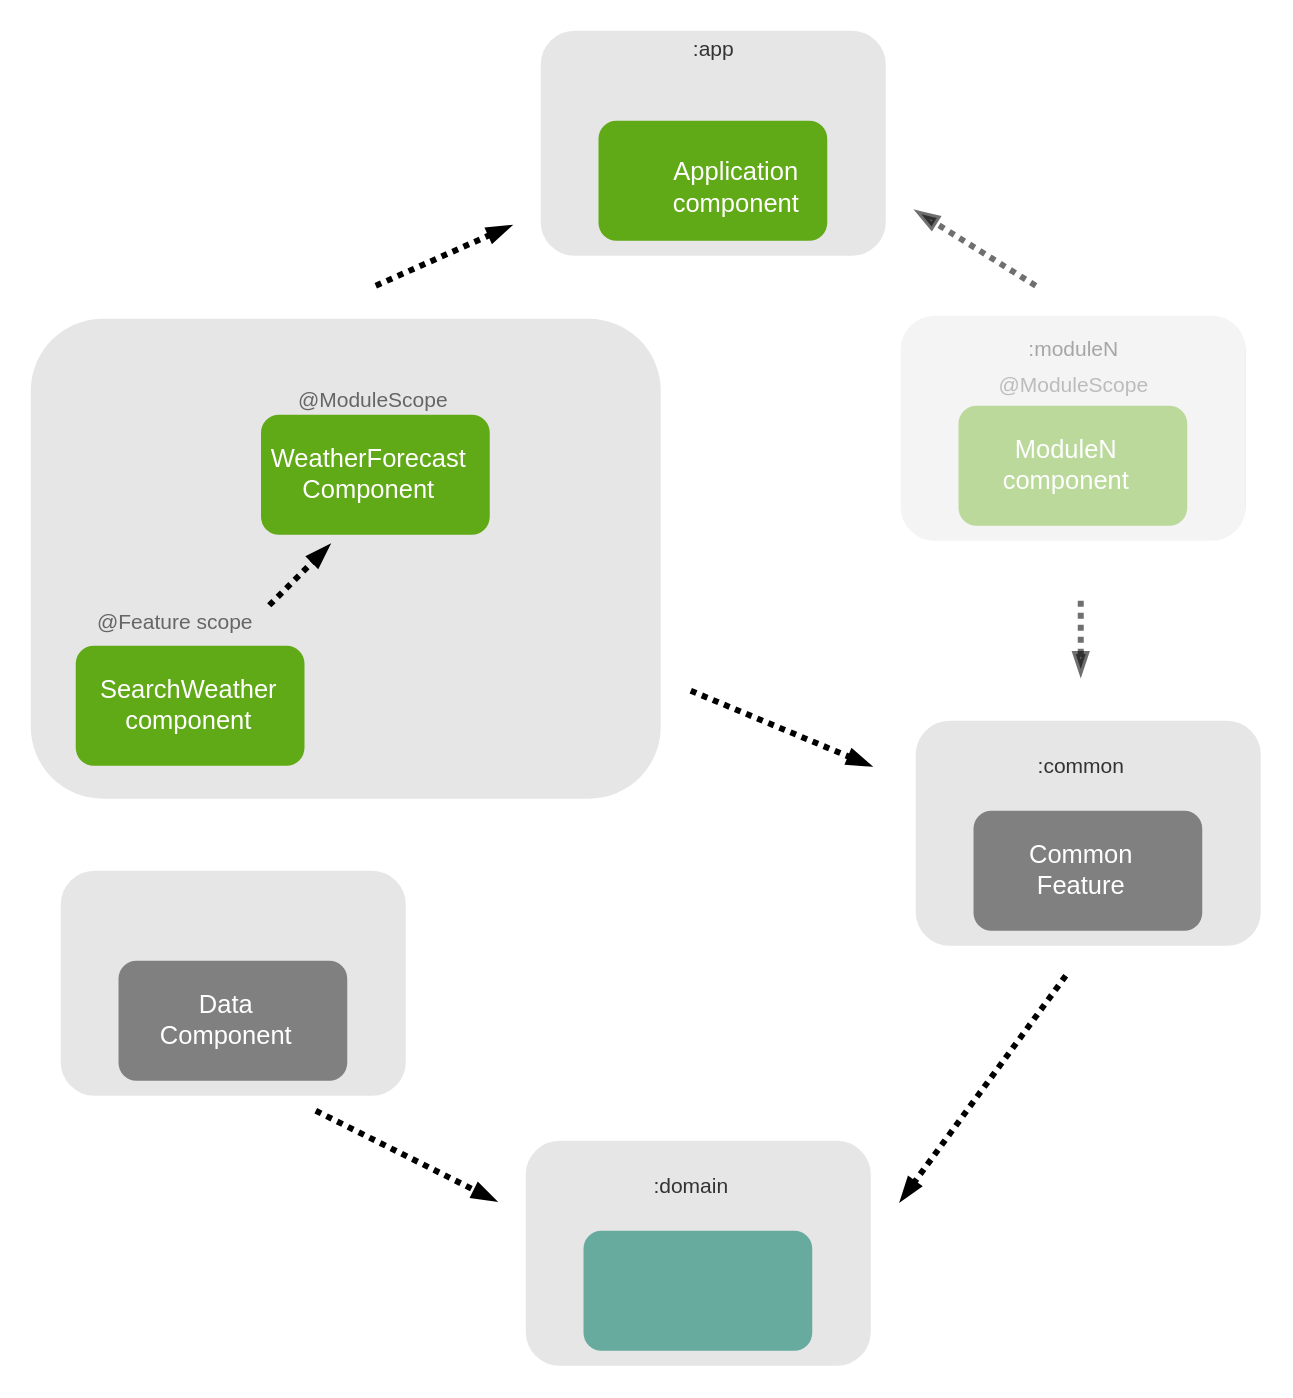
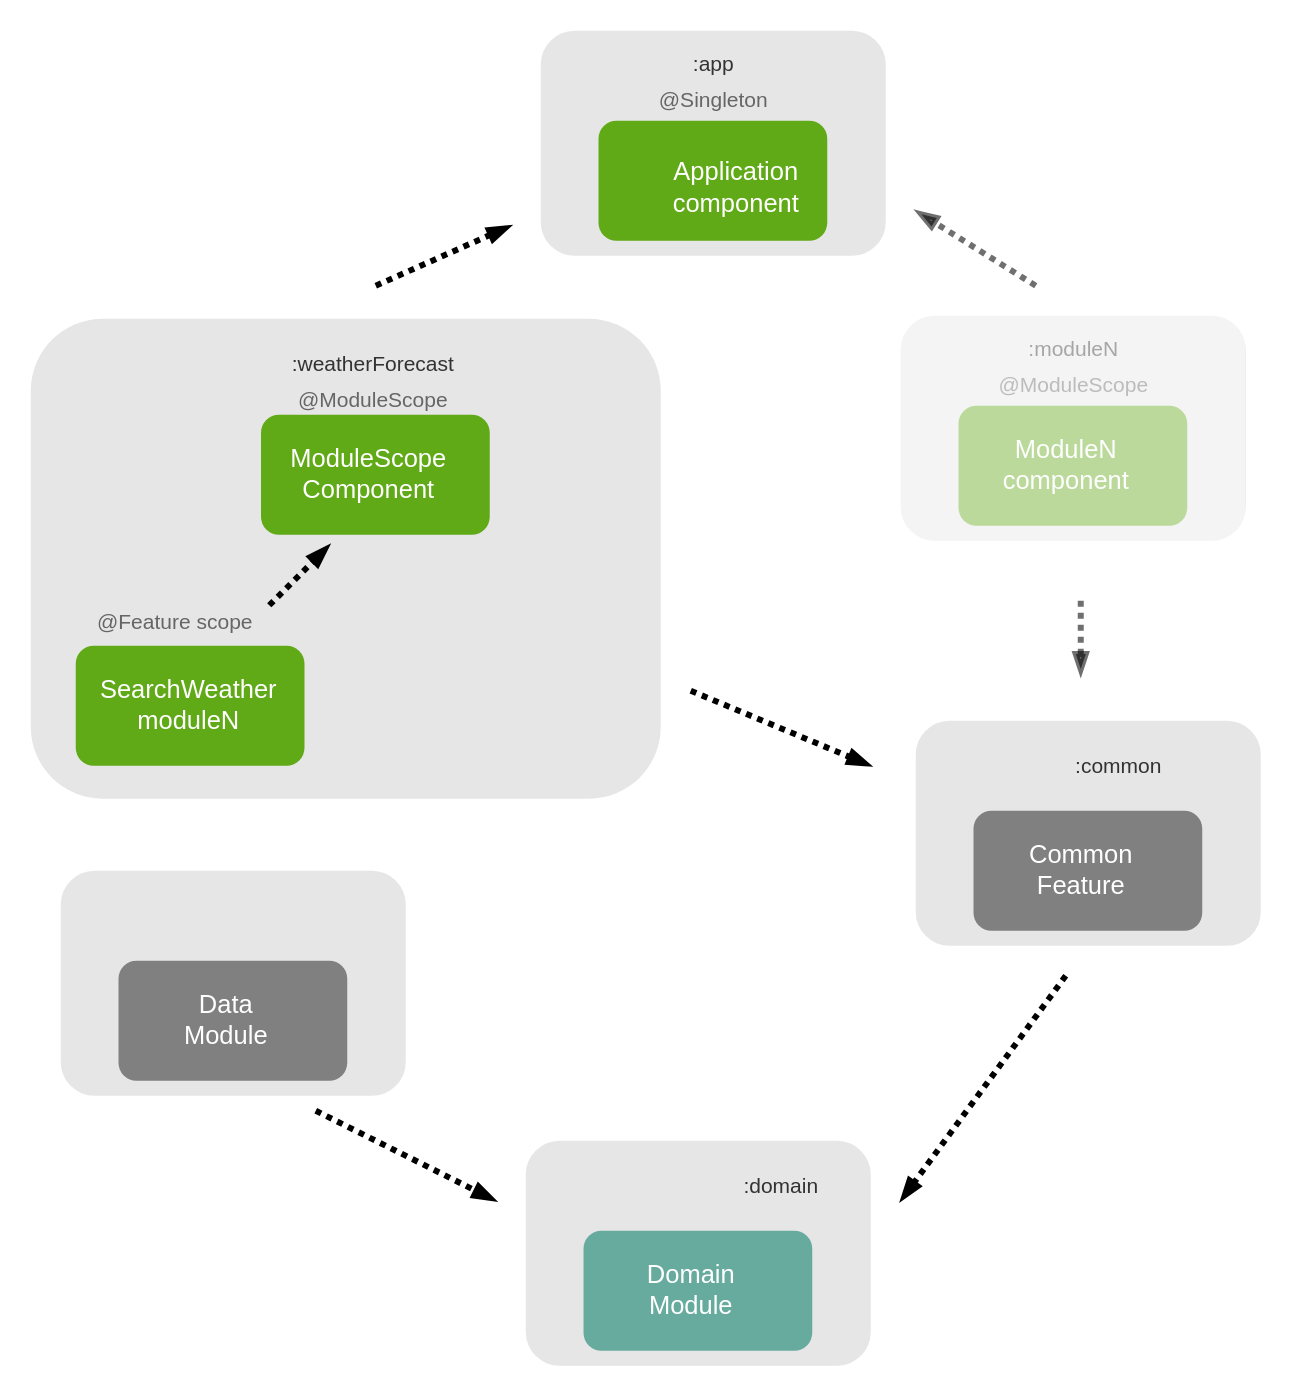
  <mxCell id="0" />
  <mxCell id="1" parent="0" />
  <mxCell id="2" value="" style="group" vertex="1" connectable="0" parent="1"><mxGeometry x="360" y="20" width="230" height="150" as="geometry" /></mxCell>
  <mxCell id="3" value="" style="rounded=1;whiteSpace=wrap;html=1;fillColor=#E6E6E6;strokeColor=none;" vertex="1" parent="2"><mxGeometry width="230" height="150" as="geometry" /></mxCell>
  <mxCell id="4" value="" style="rounded=1;whiteSpace=wrap;html=1;fillColor=#60a917;fontColor=#ffffff;strokeColor=none;" vertex="1" parent="2"><mxGeometry x="38.5" y="60" width="152.5" height="80" as="geometry" /></mxCell>
- <mxCell id="5" value=":app" style="text;html=1;align=center;verticalAlign=middle;resizable=0;points=[];autosize=1;strokeColor=none;fontSize=14;fontColor=#333333;" vertex="1" parent="2"><mxGeometry x="95" y="2" width="40" height="20" as="geometry" /></mxCell>
+ <mxCell id="5" value=":app" style="text;html=1;align=center;verticalAlign=middle;resizable=0;points=[];autosize=1;strokeColor=none;fontSize=14;fontColor=#333333;" vertex="1" parent="2"><mxGeometry x="95" y="12" width="40" height="20" as="geometry" /></mxCell>
+ <mxCell id="6" value="@Singleton" style="text;html=1;align=center;verticalAlign=middle;resizable=0;points=[];autosize=1;fontColor=#666666;fontSize=14;" vertex="1" parent="2"><mxGeometry x="70" y="36" width="90" height="20" as="geometry" /></mxCell>
  <mxCell id="7" value="Application&lt;br style=&quot;font-size: 17px;&quot;&gt;component" style="text;html=1;align=center;verticalAlign=middle;resizable=0;points=[];autosize=1;strokeColor=none;fontColor=#FFFFFF;fontSize=17;" vertex="1" parent="2"><mxGeometry x="80" y="80" width="100" height="50" as="geometry" /></mxCell>
  <mxCell id="8" value="" style="group" vertex="1" connectable="0" parent="1"><mxGeometry x="80" y="232" width="360" height="320" as="geometry" /></mxCell>
  <mxCell id="9" value="" style="rounded=1;whiteSpace=wrap;html=1;fillColor=#E6E6E6;strokeColor=none;" vertex="1" parent="8"><mxGeometry x="-60" y="-20" width="420" height="320" as="geometry" /></mxCell>
  <mxCell id="10" value="" style="rounded=1;whiteSpace=wrap;html=1;fillColor=#60a917;fontColor=#ffffff;strokeColor=none;" vertex="1" parent="8"><mxGeometry x="-30" y="198" width="152.5" height="80" as="geometry" /></mxCell>
  <mxCell id="11" value="" style="group" vertex="1" connectable="0" parent="8"><mxGeometry x="90" width="156" height="124" as="geometry" /></mxCell>
  <mxCell id="12" value="" style="rounded=1;whiteSpace=wrap;html=1;fillColor=#60a917;fontColor=#ffffff;strokeColor=none;" vertex="1" parent="11"><mxGeometry x="3.5" y="44" width="152.5" height="80" as="geometry" /></mxCell>
+ <mxCell id="13" value=":weatherForecast" style="text;html=1;align=center;verticalAlign=middle;resizable=0;points=[];autosize=1;strokeColor=none;fontSize=14;fontColor=#333333;" vertex="1" parent="11"><mxGeometry x="18" width="120" height="20" as="geometry" /></mxCell>
  <mxCell id="14" value="@ModuleScope" style="text;html=1;align=center;verticalAlign=middle;resizable=0;points=[];autosize=1;fontColor=#666666;fontSize=14;" vertex="1" parent="11"><mxGeometry x="18" y="24" width="120" height="20" as="geometry" /></mxCell>
- <mxCell id="15" value="WeatherForecast&lt;br&gt;Component" style="text;html=1;align=center;verticalAlign=middle;resizable=0;points=[];autosize=1;strokeColor=none;fontColor=#FFFFFF;fontSize=17;" vertex="1" parent="11"><mxGeometry y="59" width="150" height="50" as="geometry" /></mxCell>
- <mxCell id="16" value="SearchWeather&lt;br&gt;component" style="text;html=1;align=center;verticalAlign=middle;resizable=0;points=[];autosize=1;strokeColor=none;fontColor=#FFFFFF;fontSize=17;" vertex="1" parent="8"><mxGeometry x="-20" y="213" width="130" height="50" as="geometry" /></mxCell>
+ <mxCell id="15" value="ModuleScope&lt;br&gt;Component" style="text;html=1;align=center;verticalAlign=middle;resizable=0;points=[];autosize=1;strokeColor=none;fontColor=#FFFFFF;fontSize=17;" vertex="1" parent="11"><mxGeometry y="59" width="150" height="50" as="geometry" /></mxCell>
+ <mxCell id="16" value="SearchWeather&lt;br&gt;moduleN" style="text;html=1;align=center;verticalAlign=middle;resizable=0;points=[];autosize=1;strokeColor=none;fontColor=#FFFFFF;fontSize=17;" vertex="1" parent="8"><mxGeometry x="-20" y="213" width="130" height="50" as="geometry" /></mxCell>
  <mxCell id="17" value="" style="group" vertex="1" connectable="0" parent="1"><mxGeometry x="350" y="760" width="230" height="150" as="geometry" /></mxCell>
  <mxCell id="18" value="" style="rounded=1;whiteSpace=wrap;html=1;fillColor=#E6E6E6;strokeColor=none;" vertex="1" parent="17"><mxGeometry width="230" height="150" as="geometry" /></mxCell>
  <mxCell id="19" value="" style="rounded=1;whiteSpace=wrap;html=1;strokeColor=none;fontColor=#666666;fillColor=#67AB9F;" vertex="1" parent="17"><mxGeometry x="38.5" y="60" width="152.5" height="80" as="geometry" /></mxCell>
- <mxCell id="20" value=":domain" style="text;html=1;align=center;verticalAlign=middle;resizable=0;points=[];autosize=1;strokeColor=none;fontSize=14;fontColor=#333333;" vertex="1" parent="17"><mxGeometry x="75" y="20" width="70" height="20" as="geometry" /></mxCell>
+ <mxCell id="20" value=":domain" style="text;html=1;align=center;verticalAlign=middle;resizable=0;points=[];autosize=1;strokeColor=none;fontSize=14;fontColor=#333333;" vertex="1" parent="17"><mxGeometry x="135" y="20" width="70" height="20" as="geometry" /></mxCell>
+ <mxCell id="21" value="Domain&lt;br&gt;Module" style="text;html=1;align=center;verticalAlign=middle;resizable=0;points=[];autosize=1;strokeColor=none;fontColor=#FFFFFF;fontSize=17;" vertex="1" parent="17"><mxGeometry x="75" y="75" width="70" height="50" as="geometry" /></mxCell>
  <mxCell id="22" value="" style="group" vertex="1" connectable="0" parent="1"><mxGeometry x="40" y="580" width="230" height="150" as="geometry" /></mxCell>
  <mxCell id="23" value="" style="rounded=1;whiteSpace=wrap;html=1;fillColor=#E6E6E6;strokeColor=none;" vertex="1" parent="22"><mxGeometry width="230" height="150" as="geometry" /></mxCell>
  <mxCell id="24" value="" style="rounded=1;whiteSpace=wrap;html=1;strokeColor=none;fontColor=#666666;fillColor=#808080;" vertex="1" parent="22"><mxGeometry x="38.5" y="60" width="152.5" height="80" as="geometry" /></mxCell>
- <mxCell id="25" value="Data&lt;br&gt;Component" style="text;html=1;align=center;verticalAlign=middle;resizable=0;points=[];autosize=1;strokeColor=none;fontColor=#FFFFFF;fontSize=17;" vertex="1" parent="22"><mxGeometry x="75" y="75" width="70" height="50" as="geometry" /></mxCell>
+ <mxCell id="25" value="Data&lt;br&gt;Module" style="text;html=1;align=center;verticalAlign=middle;resizable=0;points=[];autosize=1;strokeColor=none;fontColor=#FFFFFF;fontSize=17;" vertex="1" parent="22"><mxGeometry x="75" y="75" width="70" height="50" as="geometry" /></mxCell>
  <mxCell id="26" value="" style="group" vertex="1" connectable="0" parent="1"><mxGeometry x="610" y="480" width="230" height="150" as="geometry" /></mxCell>
  <mxCell id="27" value="" style="rounded=1;whiteSpace=wrap;html=1;fillColor=#E6E6E6;strokeColor=none;" vertex="1" parent="26"><mxGeometry width="230" height="150" as="geometry" /></mxCell>
  <mxCell id="28" value="" style="rounded=1;whiteSpace=wrap;html=1;strokeColor=none;fontColor=#666666;fillColor=#808080;" vertex="1" parent="26"><mxGeometry x="38.5" y="60" width="152.5" height="80" as="geometry" /></mxCell>
- <mxCell id="29" value=":common" style="text;html=1;align=center;verticalAlign=middle;resizable=0;points=[];autosize=1;strokeColor=none;fontSize=14;fontColor=#333333;" vertex="1" parent="26"><mxGeometry x="75" y="20" width="70" height="20" as="geometry" /></mxCell>
+ <mxCell id="29" value=":common" style="text;html=1;align=center;verticalAlign=middle;resizable=0;points=[];autosize=1;strokeColor=none;fontSize=14;fontColor=#333333;" vertex="1" parent="26"><mxGeometry x="100" y="20" width="70" height="20" as="geometry" /></mxCell>
  <mxCell id="30" value="Common&lt;br&gt;Feature" style="text;html=1;align=center;verticalAlign=middle;resizable=0;points=[];autosize=1;strokeColor=none;fontColor=#FFFFFF;fontSize=17;" vertex="1" parent="26"><mxGeometry x="70" y="75" width="80" height="50" as="geometry" /></mxCell>
  <mxCell id="31" style="rounded=0;orthogonalLoop=1;jettySize=auto;html=1;fontSize=14;fontColor=#666666;dashed=1;endArrow=blockThin;endFill=1;strokeWidth=4;dashPattern=1 1;" edge="1" parent="1"><mxGeometry relative="1" as="geometry"><mxPoint x="340" y="150" as="targetPoint" /><mxPoint x="250" y="190" as="sourcePoint" /></mxGeometry></mxCell>
  <mxCell id="32" style="rounded=0;orthogonalLoop=1;jettySize=auto;html=1;fontSize=14;fontColor=#666666;dashed=1;endArrow=blockThin;endFill=1;strokeWidth=4;dashPattern=1 1;" edge="1" parent="1"><mxGeometry relative="1" as="geometry"><mxPoint x="600" y="800" as="targetPoint" /><mxPoint x="710" y="650" as="sourcePoint" /></mxGeometry></mxCell>
  <mxCell id="33" style="rounded=0;orthogonalLoop=1;jettySize=auto;html=1;fontSize=14;fontColor=#666666;dashed=1;endArrow=blockThin;endFill=1;strokeWidth=4;dashPattern=1 1;" edge="1" parent="1"><mxGeometry relative="1" as="geometry"><mxPoint x="330" y="800" as="targetPoint" /><mxPoint x="210" y="740" as="sourcePoint" /></mxGeometry></mxCell>
  <mxCell id="34" value="" style="group" vertex="1" connectable="0" parent="1"><mxGeometry x="600" y="210" width="230" height="150" as="geometry" /></mxCell>
  <mxCell id="35" value="" style="rounded=1;whiteSpace=wrap;html=1;fillColor=#E6E6E6;strokeColor=none;" vertex="1" parent="34"><mxGeometry width="230" height="150" as="geometry" /></mxCell>
  <mxCell id="36" value="" style="rounded=1;whiteSpace=wrap;html=1;fillColor=#60a917;fontColor=#ffffff;strokeColor=none;" vertex="1" parent="34"><mxGeometry x="38.5" y="60" width="152.5" height="80" as="geometry" /></mxCell>
  <mxCell id="37" value=":moduleN" style="text;html=1;align=center;verticalAlign=middle;resizable=0;points=[];autosize=1;strokeColor=none;fontSize=14;fontColor=#333333;" vertex="1" parent="34"><mxGeometry x="75" y="12" width="80" height="20" as="geometry" /></mxCell>
  <mxCell id="38" value="@ModuleScope" style="text;html=1;align=center;verticalAlign=middle;resizable=0;points=[];autosize=1;fontColor=#666666;fontSize=14;" vertex="1" parent="34"><mxGeometry x="55" y="36" width="120" height="20" as="geometry" /></mxCell>
  <mxCell id="39" value="ModuleN&lt;br&gt;component" style="text;html=1;align=center;verticalAlign=middle;resizable=0;points=[];autosize=1;strokeColor=none;fontColor=#FFFFFF;fontSize=17;" vertex="1" parent="34"><mxGeometry x="60" y="75" width="100" height="50" as="geometry" /></mxCell>
  <mxCell id="40" value="" style="rounded=0;whiteSpace=wrap;html=1;fontSize=14;strokeColor=none;fillColor=#FFFFFF90;" vertex="1" parent="34"><mxGeometry x="-0.25" y="-2" width="230" height="154" as="geometry" /></mxCell>
  <mxCell id="41" style="rounded=0;orthogonalLoop=1;jettySize=auto;html=1;fontSize=14;fontColor=#666666;dashed=1;endArrow=blockThin;endFill=1;strokeWidth=4;dashPattern=1 1;strokeColor=#00000090;" edge="1" parent="1"><mxGeometry relative="1" as="geometry"><mxPoint x="610" y="140" as="targetPoint" /><mxPoint x="690" y="190" as="sourcePoint" /></mxGeometry></mxCell>
  <mxCell id="42" style="rounded=0;orthogonalLoop=1;jettySize=auto;html=1;fontSize=14;fontColor=#666666;dashed=1;endArrow=blockThin;endFill=1;strokeWidth=4;dashPattern=1 1;strokeColor=#00000090;" edge="1" parent="1"><mxGeometry relative="1" as="geometry"><mxPoint x="720" y="450" as="targetPoint" /><mxPoint x="720" y="400" as="sourcePoint" /></mxGeometry></mxCell>
  <mxCell id="43" value="@Feature scope" style="text;html=1;align=center;verticalAlign=middle;resizable=0;points=[];autosize=1;fontColor=#666666;fontSize=14;" vertex="1" parent="1"><mxGeometry x="56" y="404" width="120" height="20" as="geometry" /></mxCell>
  <mxCell id="44" style="rounded=0;orthogonalLoop=1;jettySize=auto;html=1;fontSize=14;fontColor=#666666;dashed=1;endArrow=blockThin;endFill=1;strokeWidth=4;dashPattern=1 1;" edge="1" parent="1"><mxGeometry relative="1" as="geometry"><mxPoint x="219" y="363" as="targetPoint" /><mxPoint x="179" y="403" as="sourcePoint" /></mxGeometry></mxCell>
  <mxCell id="45" style="rounded=0;orthogonalLoop=1;jettySize=auto;html=1;fontSize=14;fontColor=#666666;dashed=1;endArrow=blockThin;endFill=1;strokeWidth=4;dashPattern=1 1;" edge="1" parent="1"><mxGeometry relative="1" as="geometry"><mxPoint x="580" y="510" as="targetPoint" /><mxPoint x="460" y="460" as="sourcePoint" /></mxGeometry></mxCell>
